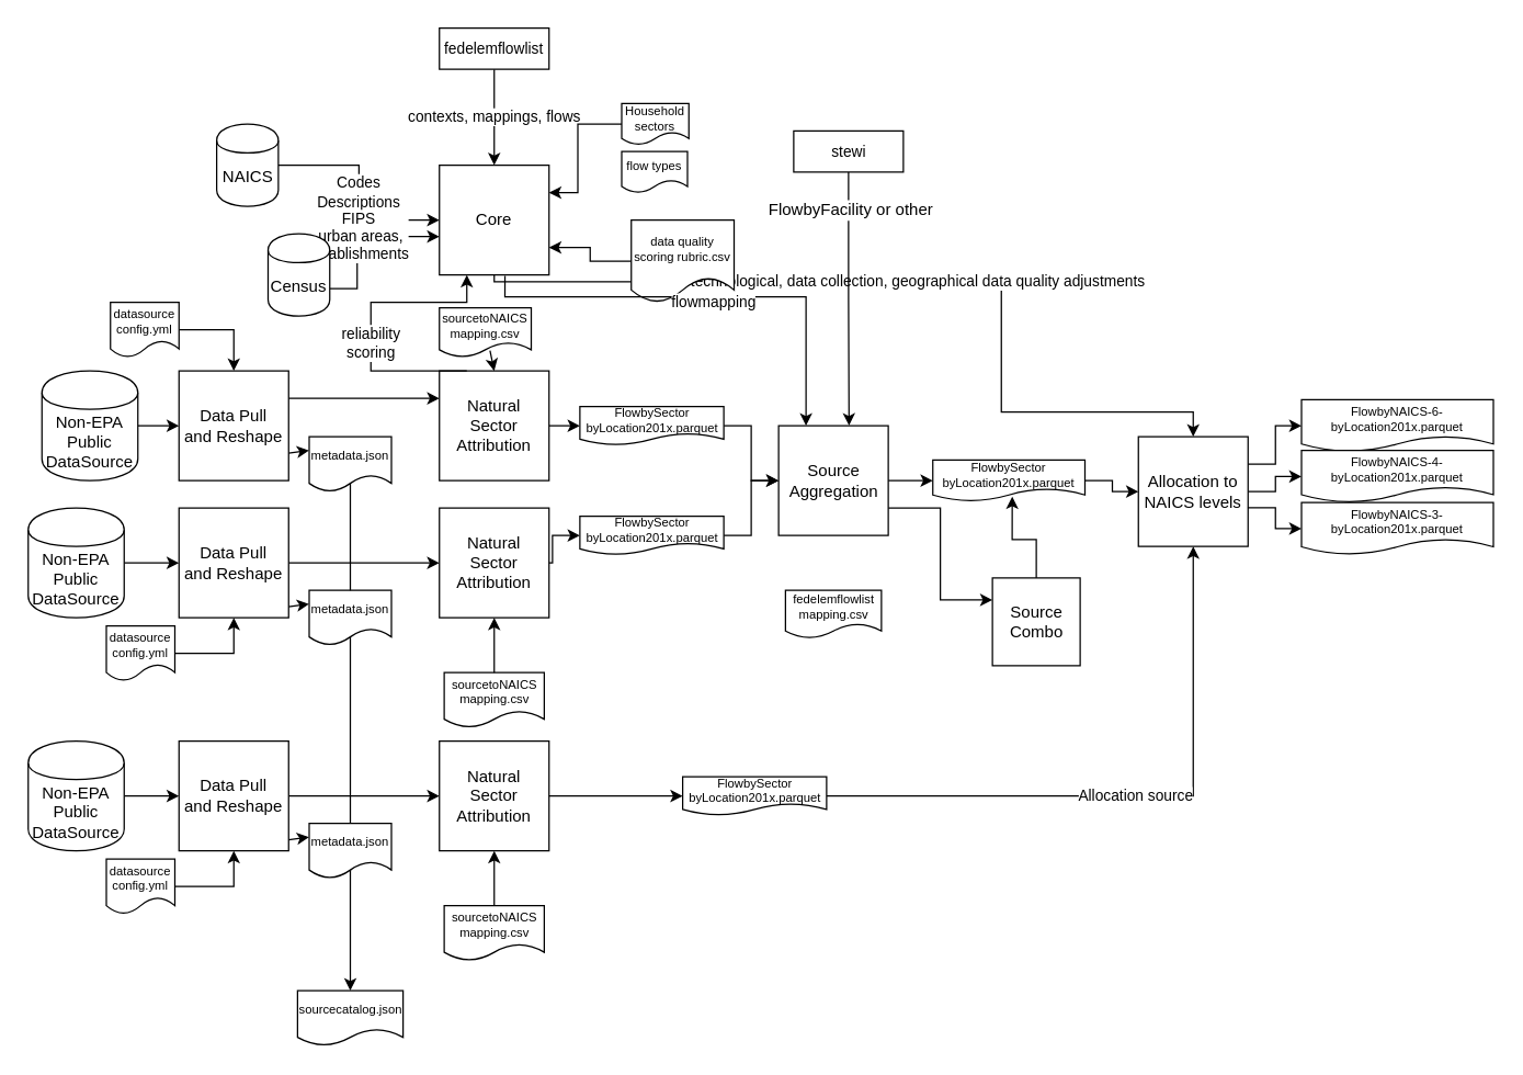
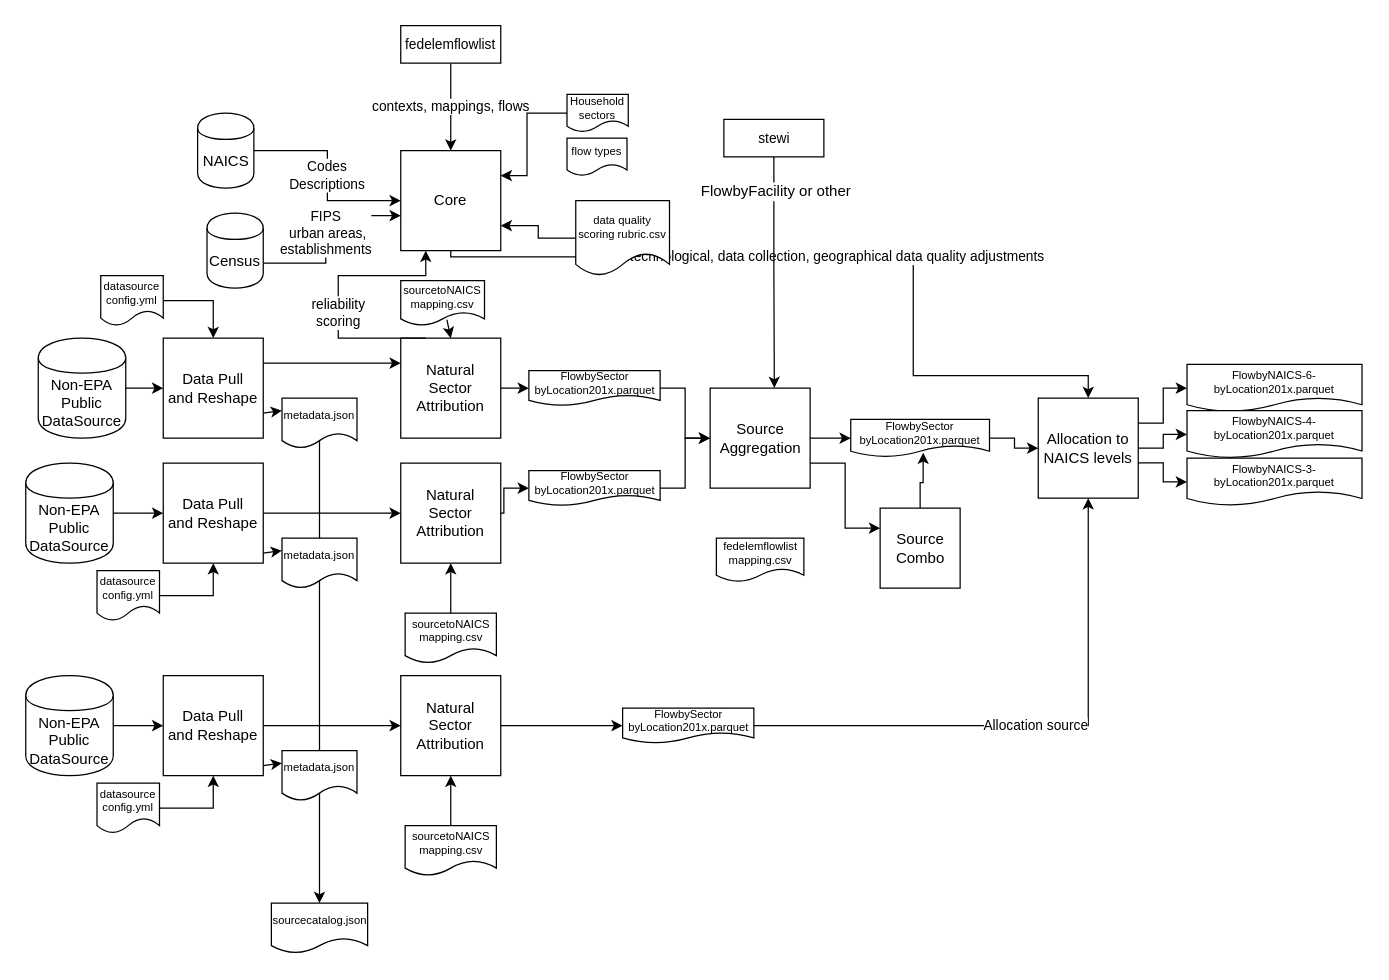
  <mxCell id="0" />
  <mxCell id="1" parent="0" />
  <mxCell id="2" value="" style="edgeStyle=orthogonalEdgeStyle;rounded=0;orthogonalLoop=1;jettySize=auto;html=1;entryX=0;entryY=0.5;entryDx=0;entryDy=0;" parent="1" source="3" target="4" edge="1"><mxGeometry relative="1" as="geometry"><mxPoint x="180" y="310" as="targetPoint" /></mxGeometry></mxCell>
  <mxCell id="3" value="Non-EPA Public DataSource" style="shape=cylinder;whiteSpace=wrap;html=1;boundedLbl=1;backgroundOutline=1;" parent="1" vertex="1"><mxGeometry x="30" y="270" width="70" height="80" as="geometry" /></mxCell>
  <mxCell id="4" value="Data Pull&lt;br&gt;and Reshape" style="whiteSpace=wrap;html=1;aspect=fixed;" parent="1" vertex="1"><mxGeometry x="130" y="270" width="80" height="80" as="geometry" /></mxCell>
  <mxCell id="5" value="" style="endArrow=classic;html=1;exitX=1;exitY=0.25;exitDx=0;exitDy=0;entryX=0;entryY=0.25;entryDx=0;entryDy=0;" parent="1" source="4" target="11" edge="1"><mxGeometry width="50" height="50" relative="1" as="geometry"><mxPoint x="200" y="321" as="sourcePoint" /><mxPoint x="250" y="291" as="targetPoint" /></mxGeometry></mxCell>
  <mxCell id="6" value="" style="endArrow=classic;html=1;exitX=1;exitY=0.75;exitDx=0;exitDy=0;entryX=0;entryY=0.25;entryDx=0;entryDy=0;" parent="1" source="4" target="8" edge="1"><mxGeometry width="50" height="50" relative="1" as="geometry"><mxPoint x="210" y="331" as="sourcePoint" /><mxPoint x="250" y="331" as="targetPoint" /></mxGeometry></mxCell>
  <mxCell id="7" style="edgeStyle=orthogonalEdgeStyle;rounded=0;orthogonalLoop=1;jettySize=auto;html=1;exitX=1;exitY=0.5;exitDx=0;exitDy=0;entryX=0.5;entryY=0;entryDx=0;entryDy=0;" edge="1" parent="1" source="8" target="75"><mxGeometry relative="1" as="geometry"><mxPoint x="255" y="719" as="targetPoint" /><Array as="points"><mxPoint x="255" y="338" /></Array></mxGeometry></mxCell>
  <mxCell id="8" value="metadata.json" style="shape=document;whiteSpace=wrap;html=1;boundedLbl=1;fontSize=9;" parent="1" vertex="1"><mxGeometry x="225" y="318" width="60" height="40" as="geometry" /></mxCell>
  <mxCell id="9" value="sourcetoNAICS&lt;br&gt;mapping.csv" style="shape=document;whiteSpace=wrap;html=1;boundedLbl=1;fontSize=9;" parent="1" vertex="1"><mxGeometry x="320" y="224" width="67" height="36" as="geometry" /></mxCell>
  <mxCell id="10" value="" style="edgeStyle=orthogonalEdgeStyle;rounded=0;orthogonalLoop=1;jettySize=auto;html=1;fontSize=11;" parent="1" source="11" target="43" edge="1"><mxGeometry relative="1" as="geometry" /></mxCell>
  <mxCell id="11" value="Natural&lt;br&gt;Sector&lt;br&gt;Attribution" style="whiteSpace=wrap;html=1;aspect=fixed;" parent="1" vertex="1"><mxGeometry x="320" y="270" width="80" height="80" as="geometry" /></mxCell>
  <mxCell id="12" value="" style="edgeStyle=orthogonalEdgeStyle;rounded=0;orthogonalLoop=1;jettySize=auto;html=1;entryX=0.5;entryY=0;entryDx=0;entryDy=0;exitX=1;exitY=0.5;exitDx=0;exitDy=0;" parent="1" source="13" target="4" edge="1"><mxGeometry relative="1" as="geometry" /></mxCell>
  <mxCell id="13" value="datasource&lt;br&gt;config.yml" style="shape=document;whiteSpace=wrap;html=1;boundedLbl=1;fontSize=9;" parent="1" vertex="1"><mxGeometry x="80" y="220" width="50" height="40" as="geometry" /></mxCell>
  <mxCell id="14" value="" style="edgeStyle=orthogonalEdgeStyle;rounded=0;orthogonalLoop=1;jettySize=auto;html=1;" parent="1" source="15" target="28" edge="1"><mxGeometry relative="1" as="geometry" /></mxCell>
  <mxCell id="15" value="FlowbySector&lt;br&gt;byLocation201x.parquet" style="shape=document;whiteSpace=wrap;html=1;boundedLbl=1;fontSize=9;" parent="1" vertex="1"><mxGeometry x="680" y="335" width="111" height="30" as="geometry" /></mxCell>
  <mxCell id="16" value="reliability&lt;br&gt;scoring" style="edgeStyle=orthogonalEdgeStyle;rounded=0;orthogonalLoop=1;jettySize=auto;html=1;startArrow=classic;startFill=1;endArrow=none;endFill=0;fontSize=11;entryX=0.25;entryY=0;entryDx=0;entryDy=0;exitX=0.25;exitY=1;exitDx=0;exitDy=0;" parent="1" source="17" target="11" edge="1"><mxGeometry x="0.143" relative="1" as="geometry"><Array as="points"><mxPoint x="340" y="220" /><mxPoint x="270" y="220" /><mxPoint x="270" y="270" /></Array><mxPoint as="offset" /></mxGeometry></mxCell>
  <mxCell id="17" value="Core" style="whiteSpace=wrap;html=1;aspect=fixed;" parent="1" vertex="1"><mxGeometry x="320" y="120" width="80" height="80" as="geometry" /></mxCell>
  <mxCell id="18" value="Codes&lt;br&gt;Descriptions" style="edgeStyle=orthogonalEdgeStyle;rounded=0;orthogonalLoop=1;jettySize=auto;html=1;fontSize=11;" parent="1" source="19" target="17" edge="1"><mxGeometry relative="1" as="geometry" /></mxCell>
  <mxCell id="19" value="NAICS" style="shape=cylinder;whiteSpace=wrap;html=1;boundedLbl=1;backgroundOutline=1;" parent="1" vertex="1"><mxGeometry x="157.5" y="90" width="45" height="60" as="geometry" /></mxCell>
  <mxCell id="20" value="contexts, mappings, flows" style="edgeStyle=orthogonalEdgeStyle;rounded=0;orthogonalLoop=1;jettySize=auto;html=1;fontSize=11;" parent="1" source="21" target="17" edge="1"><mxGeometry relative="1" as="geometry" /></mxCell>
  <mxCell id="21" value="fedelemflowlist" style="rounded=0;whiteSpace=wrap;html=1;fontSize=11;" parent="1" vertex="1"><mxGeometry x="320" y="20" width="80" height="30" as="geometry" /></mxCell>
  <mxCell id="22" value="technological, data collection, geographical data quality adjustments" style="edgeStyle=orthogonalEdgeStyle;rounded=0;orthogonalLoop=1;jettySize=auto;html=1;fontSize=11;exitX=0.5;exitY=0;exitDx=0;exitDy=0;startArrow=classic;startFill=1;endArrow=none;endFill=0;" parent="1" source="28" target="17" edge="1"><mxGeometry relative="1" as="geometry"><Array as="points"><mxPoint x="870" y="300" /><mxPoint x="730" y="300" /><mxPoint x="730" y="205" /><mxPoint x="360" y="205" /></Array><mxPoint as="offset" /></mxGeometry></mxCell>
  <mxCell id="23" value="flow types" style="shape=document;whiteSpace=wrap;html=1;boundedLbl=1;fontSize=9;" parent="1" vertex="1"><mxGeometry x="453" y="110" width="48" height="30" as="geometry" /></mxCell>
  <mxCell id="24" value="FIPS&lt;br&gt;&amp;nbsp;urban areas,&lt;br&gt;establishments" style="edgeStyle=orthogonalEdgeStyle;rounded=0;orthogonalLoop=1;jettySize=auto;html=1;fontSize=11;" parent="1" source="25" edge="1"><mxGeometry relative="1" as="geometry"><mxPoint x="320" y="172" as="targetPoint" /><Array as="points"><mxPoint x="260" y="210" /><mxPoint x="260" y="172" /></Array></mxGeometry></mxCell>
- <mxCell id="25" value="Census" style="shape=cylinder;whiteSpace=wrap;html=1;boundedLbl=1;backgroundOutline=1;" parent="1" vertex="1"><mxGeometry x="195" y="170" width="45" height="60" as="geometry" /></mxCell>
+ <mxCell id="25" value="Census" style="shape=cylinder;whiteSpace=wrap;html=1;boundedLbl=1;backgroundOutline=1;" parent="1" vertex="1"><mxGeometry x="165" y="170" width="45" height="60" as="geometry" /></mxCell>
  <mxCell id="26" value="fedelemflowlist&lt;br&gt;mapping.csv" style="shape=document;whiteSpace=wrap;html=1;boundedLbl=1;fontSize=9;" parent="1" vertex="1"><mxGeometry x="572.5" y="430" width="70" height="35" as="geometry" /></mxCell>
  <mxCell id="27" value="" style="edgeStyle=orthogonalEdgeStyle;rounded=0;orthogonalLoop=1;jettySize=auto;html=1;" parent="1" source="28" target="54" edge="1"><mxGeometry relative="1" as="geometry" /></mxCell>
  <mxCell id="28" value="Allocation to NAICS levels" style="whiteSpace=wrap;html=1;aspect=fixed;" parent="1" vertex="1"><mxGeometry x="830" y="318" width="80" height="80" as="geometry" /></mxCell>
  <mxCell id="29" value="FlowbyNAICS-6-byLocation201x.parquet" style="shape=document;whiteSpace=wrap;html=1;boundedLbl=1;fontSize=9;" parent="1" vertex="1"><mxGeometry x="949" y="291" width="140" height="38" as="geometry" /></mxCell>
  <mxCell id="30" value="" style="edgeStyle=orthogonalEdgeStyle;rounded=0;orthogonalLoop=1;jettySize=auto;html=1;fontSize=11;entryX=0;entryY=0.5;entryDx=0;entryDy=0;" parent="1" source="31" target="33" edge="1"><mxGeometry relative="1" as="geometry" /></mxCell>
  <mxCell id="31" value="Non-EPA Public DataSource" style="shape=cylinder;whiteSpace=wrap;html=1;boundedLbl=1;backgroundOutline=1;" parent="1" vertex="1"><mxGeometry x="20" y="370" width="70" height="80" as="geometry" /></mxCell>
  <mxCell id="32" value="" style="edgeStyle=orthogonalEdgeStyle;rounded=0;orthogonalLoop=1;jettySize=auto;html=1;fontSize=11;entryX=0;entryY=0.5;entryDx=0;entryDy=0;" parent="1" source="33" target="37" edge="1"><mxGeometry relative="1" as="geometry"><mxPoint x="290" y="410" as="targetPoint" /></mxGeometry></mxCell>
  <mxCell id="33" value="Data Pull&lt;br&gt;and Reshape" style="whiteSpace=wrap;html=1;aspect=fixed;" parent="1" vertex="1"><mxGeometry x="130" y="370" width="80" height="80" as="geometry" /></mxCell>
  <mxCell id="34" value="" style="edgeStyle=orthogonalEdgeStyle;rounded=0;orthogonalLoop=1;jettySize=auto;html=1;fontSize=11;" parent="1" source="36" target="15" edge="1"><mxGeometry relative="1" as="geometry" /></mxCell>
  <mxCell id="35" style="edgeStyle=orthogonalEdgeStyle;rounded=0;orthogonalLoop=1;jettySize=auto;html=1;exitX=1;exitY=0.75;exitDx=0;exitDy=0;entryX=0;entryY=0.25;entryDx=0;entryDy=0;" edge="1" parent="1" source="36" target="72"><mxGeometry relative="1" as="geometry" /></mxCell>
  <mxCell id="36" value="Source&lt;br&gt;Aggregation" style="whiteSpace=wrap;html=1;aspect=fixed;" parent="1" vertex="1"><mxGeometry x="567.5" y="310" width="80" height="80" as="geometry" /></mxCell>
  <mxCell id="37" value="Natural&lt;br&gt;Sector&lt;br&gt;Attribution" style="whiteSpace=wrap;html=1;aspect=fixed;" parent="1" vertex="1"><mxGeometry x="320" y="370" width="80" height="80" as="geometry" /></mxCell>
  <mxCell id="38" value="" style="endArrow=classic;html=1;exitX=1;exitY=0.75;exitDx=0;exitDy=0;entryX=0;entryY=0.25;entryDx=0;entryDy=0;" parent="1" target="39" edge="1"><mxGeometry width="50" height="50" relative="1" as="geometry"><mxPoint x="210" y="442" as="sourcePoint" /><mxPoint x="250" y="443" as="targetPoint" /></mxGeometry></mxCell>
  <mxCell id="39" value="metadata.json" style="shape=document;whiteSpace=wrap;html=1;boundedLbl=1;fontSize=9;" parent="1" vertex="1"><mxGeometry x="225" y="430" width="60" height="40" as="geometry" /></mxCell>
  <mxCell id="40" value="" style="edgeStyle=orthogonalEdgeStyle;rounded=0;orthogonalLoop=1;jettySize=auto;html=1;fontSize=11;entryX=1;entryY=0.75;entryDx=0;entryDy=0;" parent="1" source="41" target="17" edge="1"><mxGeometry relative="1" as="geometry"><mxPoint x="522.5" y="180" as="targetPoint" /></mxGeometry></mxCell>
  <mxCell id="41" value="data quality scoring rubric.csv" style="shape=document;whiteSpace=wrap;html=1;boundedLbl=1;fontSize=9;" parent="1" vertex="1"><mxGeometry x="460" y="160" width="75" height="60" as="geometry" /></mxCell>
  <mxCell id="42" value="" style="edgeStyle=orthogonalEdgeStyle;rounded=0;orthogonalLoop=1;jettySize=auto;html=1;fontSize=11;" parent="1" source="43" target="36" edge="1"><mxGeometry relative="1" as="geometry" /></mxCell>
  <mxCell id="43" value="FlowbySector&lt;br&gt;byLocation201x.parquet" style="shape=document;whiteSpace=wrap;html=1;boundedLbl=1;fontSize=9;" parent="1" vertex="1"><mxGeometry x="422.5" y="296" width="105" height="28" as="geometry" /></mxCell>
  <mxCell id="44" value="" style="edgeStyle=orthogonalEdgeStyle;rounded=0;orthogonalLoop=1;jettySize=auto;html=1;fontSize=11;startArrow=classic;startFill=1;endArrow=none;endFill=0;" parent="1" source="46" target="37" edge="1"><mxGeometry relative="1" as="geometry" /></mxCell>
  <mxCell id="45" value="" style="edgeStyle=orthogonalEdgeStyle;rounded=0;orthogonalLoop=1;jettySize=auto;html=1;fontSize=11;" parent="1" source="46" target="36" edge="1"><mxGeometry relative="1" as="geometry" /></mxCell>
  <mxCell id="46" value="FlowbySector&lt;br&gt;byLocation201x.parquet" style="shape=document;whiteSpace=wrap;html=1;boundedLbl=1;fontSize=9;" parent="1" vertex="1"><mxGeometry x="422.5" y="376" width="105" height="28" as="geometry" /></mxCell>
  <mxCell id="47" value="sourcetoNAICS&lt;br&gt;mapping.csv" style="shape=document;whiteSpace=wrap;html=1;boundedLbl=1;fontSize=9;" parent="1" vertex="1"><mxGeometry x="323.5" y="490" width="73" height="40" as="geometry" /></mxCell>
  <mxCell id="48" value="" style="endArrow=classic;html=1;fontSize=11;entryX=0.5;entryY=1;entryDx=0;entryDy=0;exitX=0.5;exitY=0;exitDx=0;exitDy=0;" parent="1" source="47" target="37" edge="1"><mxGeometry width="50" height="50" relative="1" as="geometry"><mxPoint x="20" y="610" as="sourcePoint" /><mxPoint x="70" y="560" as="targetPoint" /></mxGeometry></mxCell>
  <mxCell id="49" value="" style="edgeStyle=orthogonalEdgeStyle;rounded=0;orthogonalLoop=1;jettySize=auto;html=1;entryX=0.5;entryY=1;entryDx=0;entryDy=0;" parent="1" source="50" target="33" edge="1"><mxGeometry relative="1" as="geometry"><mxPoint x="125" y="430" as="targetPoint" /></mxGeometry></mxCell>
  <mxCell id="50" value="datasource&lt;br&gt;config.yml" style="shape=document;whiteSpace=wrap;html=1;boundedLbl=1;fontSize=9;" parent="1" vertex="1"><mxGeometry x="77" y="456" width="50" height="40" as="geometry" /></mxCell>
- <mxCell id="51" value="flowmapping" style="edgeStyle=orthogonalEdgeStyle;rounded=0;orthogonalLoop=1;jettySize=auto;html=1;fontSize=11;exitX=0.25;exitY=0;exitDx=0;exitDy=0;startArrow=classic;startFill=1;endArrow=none;endFill=0;entryX=0.598;entryY=1.008;entryDx=0;entryDy=0;entryPerimeter=0;" parent="1" source="36" target="17" edge="1"><mxGeometry x="-0.014" y="4" relative="1" as="geometry"><mxPoint x="740" y="320" as="sourcePoint" /><mxPoint x="370" y="210" as="targetPoint" /><Array as="points"><mxPoint x="588" y="216" /><mxPoint x="368" y="216" /></Array><mxPoint as="offset" /></mxGeometry></mxCell>
  <mxCell id="52" value="" style="endArrow=classic;html=1;fontSize=11;exitX=0.551;exitY=0.866;exitDx=0;exitDy=0;exitPerimeter=0;entryX=0.5;entryY=0;entryDx=0;entryDy=0;" parent="1" source="9" target="11" edge="1"><mxGeometry width="50" height="50" relative="1" as="geometry"><mxPoint x="350" y="290" as="sourcePoint" /><mxPoint x="400" y="240" as="targetPoint" /></mxGeometry></mxCell>
  <mxCell id="53" value="FlowbyNAICS-3-byLocation201x.parquet" style="shape=document;whiteSpace=wrap;html=1;boundedLbl=1;fontSize=9;" parent="1" vertex="1"><mxGeometry x="949" y="366" width="140" height="38" as="geometry" /></mxCell>
  <mxCell id="54" value="FlowbyNAICS-4-byLocation201x.parquet" style="shape=document;whiteSpace=wrap;html=1;boundedLbl=1;fontSize=9;" parent="1" vertex="1"><mxGeometry x="949" y="328" width="140" height="38" as="geometry" /></mxCell>
  <mxCell id="55" value="" style="edgeStyle=orthogonalEdgeStyle;rounded=0;orthogonalLoop=1;jettySize=auto;html=1;exitX=0.997;exitY=0.647;exitDx=0;exitDy=0;exitPerimeter=0;entryX=0;entryY=0.5;entryDx=0;entryDy=0;" parent="1" source="28" target="53" edge="1"><mxGeometry relative="1" as="geometry"><mxPoint x="920" y="368" as="sourcePoint" /><mxPoint x="959" y="357" as="targetPoint" /></mxGeometry></mxCell>
  <mxCell id="56" value="" style="edgeStyle=orthogonalEdgeStyle;rounded=0;orthogonalLoop=1;jettySize=auto;html=1;exitX=1;exitY=0.25;exitDx=0;exitDy=0;entryX=0;entryY=0.5;entryDx=0;entryDy=0;" parent="1" source="28" target="29" edge="1"><mxGeometry relative="1" as="geometry"><mxPoint x="920" y="380" as="sourcePoint" /><mxPoint x="959" y="395" as="targetPoint" /></mxGeometry></mxCell>
  <mxCell id="57" value="" style="edgeStyle=orthogonalEdgeStyle;rounded=0;orthogonalLoop=1;jettySize=auto;html=1;fontSize=11;entryX=0;entryY=0.5;entryDx=0;entryDy=0;" parent="1" source="58" target="60" edge="1"><mxGeometry relative="1" as="geometry" /></mxCell>
  <mxCell id="58" value="Non-EPA Public DataSource" style="shape=cylinder;whiteSpace=wrap;html=1;boundedLbl=1;backgroundOutline=1;" parent="1" vertex="1"><mxGeometry x="20" y="540" width="70" height="80" as="geometry" /></mxCell>
  <mxCell id="59" value="" style="edgeStyle=orthogonalEdgeStyle;rounded=0;orthogonalLoop=1;jettySize=auto;html=1;fontSize=11;entryX=0;entryY=0.5;entryDx=0;entryDy=0;" parent="1" source="60" target="61" edge="1"><mxGeometry relative="1" as="geometry"><mxPoint x="290" y="580" as="targetPoint" /></mxGeometry></mxCell>
  <mxCell id="60" value="Data Pull&lt;br&gt;and Reshape" style="whiteSpace=wrap;html=1;aspect=fixed;" parent="1" vertex="1"><mxGeometry x="130" y="540" width="80" height="80" as="geometry" /></mxCell>
  <mxCell id="61" value="Natural&lt;br&gt;Sector&lt;br&gt;Attribution" style="whiteSpace=wrap;html=1;aspect=fixed;" parent="1" vertex="1"><mxGeometry x="320" y="540" width="80" height="80" as="geometry" /></mxCell>
  <mxCell id="62" value="" style="endArrow=classic;html=1;exitX=1;exitY=0.75;exitDx=0;exitDy=0;entryX=0;entryY=0.25;entryDx=0;entryDy=0;" parent="1" target="63" edge="1"><mxGeometry width="50" height="50" relative="1" as="geometry"><mxPoint x="210" y="612" as="sourcePoint" /><mxPoint x="250" y="613" as="targetPoint" /></mxGeometry></mxCell>
  <mxCell id="63" value="metadata.json" style="shape=document;whiteSpace=wrap;html=1;boundedLbl=1;fontSize=9;" parent="1" vertex="1"><mxGeometry x="225" y="600" width="60" height="40" as="geometry" /></mxCell>
  <mxCell id="64" value="" style="edgeStyle=orthogonalEdgeStyle;rounded=0;orthogonalLoop=1;jettySize=auto;html=1;fontSize=11;startArrow=classic;startFill=1;endArrow=none;endFill=0;" parent="1" source="66" target="61" edge="1"><mxGeometry relative="1" as="geometry" /></mxCell>
  <mxCell id="65" value="Allocation source" style="edgeStyle=orthogonalEdgeStyle;rounded=0;orthogonalLoop=1;jettySize=auto;html=1;entryX=0.5;entryY=1;entryDx=0;entryDy=0;" parent="1" source="66" target="28" edge="1"><mxGeometry relative="1" as="geometry"><mxPoint x="607.5" y="560" as="targetPoint" /></mxGeometry></mxCell>
  <mxCell id="66" value="FlowbySector&lt;br&gt;byLocation201x.parquet" style="shape=document;whiteSpace=wrap;html=1;boundedLbl=1;fontSize=9;" parent="1" vertex="1"><mxGeometry x="497.5" y="566" width="105" height="28" as="geometry" /></mxCell>
  <mxCell id="67" value="sourcetoNAICS&lt;br&gt;mapping.csv" style="shape=document;whiteSpace=wrap;html=1;boundedLbl=1;fontSize=9;" parent="1" vertex="1"><mxGeometry x="323.5" y="660" width="73" height="40" as="geometry" /></mxCell>
  <mxCell id="68" value="" style="endArrow=classic;html=1;fontSize=11;entryX=0.5;entryY=1;entryDx=0;entryDy=0;exitX=0.5;exitY=0;exitDx=0;exitDy=0;" parent="1" source="67" target="61" edge="1"><mxGeometry width="50" height="50" relative="1" as="geometry"><mxPoint x="20" y="780" as="sourcePoint" /><mxPoint x="70" y="730" as="targetPoint" /></mxGeometry></mxCell>
  <mxCell id="69" value="" style="edgeStyle=orthogonalEdgeStyle;rounded=0;orthogonalLoop=1;jettySize=auto;html=1;entryX=0.5;entryY=1;entryDx=0;entryDy=0;" parent="1" source="70" target="60" edge="1"><mxGeometry relative="1" as="geometry"><mxPoint x="125" y="600" as="targetPoint" /></mxGeometry></mxCell>
  <mxCell id="70" value="datasource&lt;br&gt;config.yml" style="shape=document;whiteSpace=wrap;html=1;boundedLbl=1;fontSize=9;" parent="1" vertex="1"><mxGeometry x="77" y="626" width="50" height="40" as="geometry" /></mxCell>
  <mxCell id="71" style="edgeStyle=orthogonalEdgeStyle;rounded=0;orthogonalLoop=1;jettySize=auto;html=1;exitX=0.5;exitY=0;exitDx=0;exitDy=0;entryX=0.522;entryY=0.888;entryDx=0;entryDy=0;entryPerimeter=0;" edge="1" parent="1" source="72" target="15"><mxGeometry relative="1" as="geometry" /></mxCell>
- <mxCell id="72" value="Source&lt;br&gt;Combo" style="whiteSpace=wrap;html=1;aspect=fixed;" parent="1" vertex="1"><mxGeometry x="723.5" y="421" width="64" height="64" as="geometry" /></mxCell>
+ <mxCell id="72" value="Source&lt;br&gt;Combo" style="whiteSpace=wrap;html=1;aspect=fixed;" parent="1" vertex="1"><mxGeometry x="703.5" y="406" width="64" height="64" as="geometry" /></mxCell>
  <mxCell id="73" value="Household sectors" style="shape=document;whiteSpace=wrap;html=1;boundedLbl=1;fontSize=9;" vertex="1" parent="1"><mxGeometry x="453" y="75" width="49" height="30" as="geometry" /></mxCell>
  <mxCell id="74" value="" style="edgeStyle=orthogonalEdgeStyle;rounded=0;orthogonalLoop=1;jettySize=auto;html=1;exitX=0;exitY=0.5;exitDx=0;exitDy=0;entryX=1;entryY=0.25;entryDx=0;entryDy=0;" edge="1" parent="1" source="73" target="17"><mxGeometry relative="1" as="geometry"><mxPoint x="463" y="135" as="sourcePoint" /><mxPoint x="410" y="170" as="targetPoint" /><Array as="points"><mxPoint x="421" y="90" /><mxPoint x="421" y="140" /></Array></mxGeometry></mxCell>
  <mxCell id="75" value="sourcecatalog.json" style="shape=document;whiteSpace=wrap;html=1;boundedLbl=1;fontSize=9;" vertex="1" parent="1"><mxGeometry x="216.5" y="722" width="77" height="40" as="geometry" /></mxCell>
  <mxCell id="76" value="" style="edgeStyle=orthogonalEdgeStyle;rounded=0;orthogonalLoop=1;jettySize=auto;html=1;entryX=0.642;entryY=-0.002;entryDx=0;entryDy=0;entryPerimeter=0;" edge="1" parent="1" source="78" target="36"><mxGeometry relative="1" as="geometry"><mxPoint x="617.5" y="205" as="targetPoint" /></mxGeometry></mxCell>
  <mxCell id="77" value="FlowbyFacility or other" style="text;html=1;align=center;verticalAlign=middle;resizable=0;points=[];;labelBackgroundColor=#ffffff;" vertex="1" connectable="0" parent="76"><mxGeometry x="0.005" y="65" relative="1" as="geometry"><mxPoint x="-64" y="-65" as="offset" /></mxGeometry></mxCell>
  <mxCell id="78" value="stewi" style="rounded=0;whiteSpace=wrap;html=1;fontSize=11;" vertex="1" parent="1"><mxGeometry x="578.5" y="95" width="80" height="30" as="geometry" /></mxCell>
